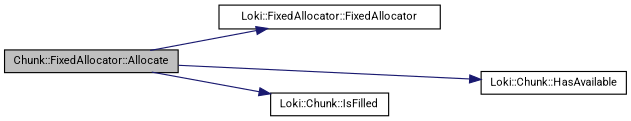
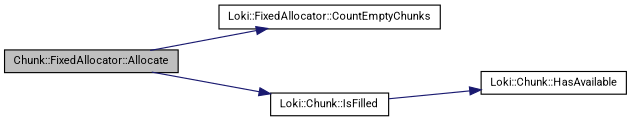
  digraph {
    fontname=Roboto
    rankdir=LR
    node [color=black fontname=Roboto fontsize=10 shape=record]
    edge [color=midnightblue fontname=Roboto fontsize=10 labelfontname="FreeSans.ttf" labelfontsize=10 style=solid]
    n1 [fillcolor=grey75 fontcolor=black height=0.2 label="Chunk::FixedAllocator::Allocate" style=filled width=0.4]
-   n2 [height=0.2 label="Loki::FixedAllocator::FixedAllocator" width=0.4]
+   n2 [height=0.2 label="Loki::FixedAllocator::CountEmptyChunks" width=0.4]
    n3 [height=0.2 label="Loki::Chunk::HasAvailable" width=0.4]
    n4 [height=0.2 label="Loki::Chunk::IsFilled" width=0.4]
    n1 -> n2
-   n1 -> n3
+   n4 -> n3
    n1 -> n4
  }
